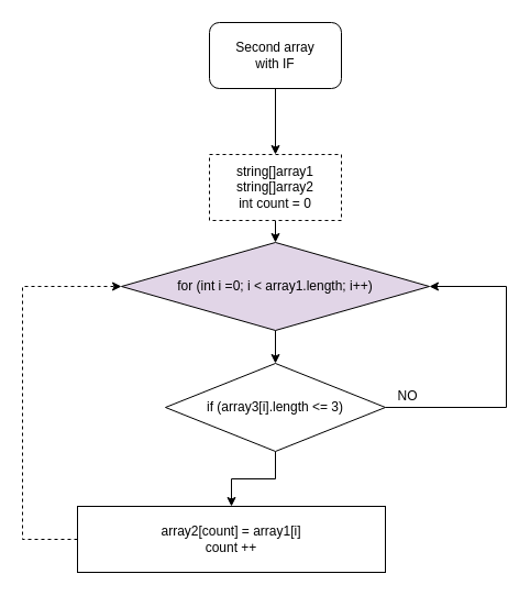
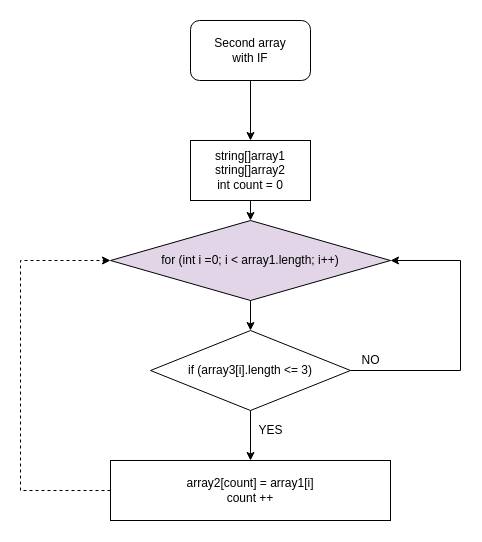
  <mxCell id="0" />
  <mxCell id="1" parent="0" />
  <mxCell id="2" style="edgeStyle=orthogonalEdgeStyle;rounded=0;orthogonalLoop=1;jettySize=auto;html=1;exitX=0.5;exitY=1;exitDx=0;exitDy=0;entryX=0.5;entryY=0;entryDx=0;entryDy=0;" edge="1" parent="1" source="3" target="5"><mxGeometry relative="1" as="geometry" /></mxCell>
  <mxCell id="3" value="Second array&lt;br&gt;with IF" style="rounded=1;whiteSpace=wrap;html=1;" vertex="1" parent="1"><mxGeometry x="190" y="20" width="120" height="60" as="geometry" /></mxCell>
  <mxCell id="4" style="edgeStyle=orthogonalEdgeStyle;rounded=0;orthogonalLoop=1;jettySize=auto;html=1;exitX=0.5;exitY=1;exitDx=0;exitDy=0;entryX=0.5;entryY=0;entryDx=0;entryDy=0;" edge="1" parent="1" source="5" target="7"><mxGeometry relative="1" as="geometry" /></mxCell>
- <mxCell id="5" value="string[]array1&lt;br&gt;string[]array2&lt;br&gt;int count = 0" style="rounded=0;whiteSpace=wrap;html=1;dashed=1;" vertex="1" parent="1"><mxGeometry x="190" y="140" width="120" height="60" as="geometry" /></mxCell>
+ <mxCell id="5" value="string[]array1&lt;br&gt;string[]array2&lt;br&gt;int count = 0" style="rounded=0;whiteSpace=wrap;html=1;" vertex="1" parent="1"><mxGeometry x="190" y="140" width="120" height="60" as="geometry" /></mxCell>
  <mxCell id="6" style="edgeStyle=orthogonalEdgeStyle;rounded=0;orthogonalLoop=1;jettySize=auto;html=1;exitX=0.5;exitY=1;exitDx=0;exitDy=0;entryX=0.5;entryY=0;entryDx=0;entryDy=0;" edge="1" parent="1" source="7" target="10"><mxGeometry relative="1" as="geometry" /></mxCell>
  <mxCell id="7" value="for (int i =0; i &amp;lt; array1.length; i++)" style="rhombus;whiteSpace=wrap;html=1;fillColor=#e1d5e7;" vertex="1" parent="1"><mxGeometry x="110" y="220" width="280" height="80" as="geometry" /></mxCell>
  <mxCell id="8" style="edgeStyle=orthogonalEdgeStyle;rounded=0;orthogonalLoop=1;jettySize=auto;html=1;exitX=0.5;exitY=1;exitDx=0;exitDy=0;entryX=0.5;entryY=0;entryDx=0;entryDy=0;" edge="1" parent="1" source="10" target="12"><mxGeometry relative="1" as="geometry" /></mxCell>
  <mxCell id="9" style="edgeStyle=orthogonalEdgeStyle;rounded=0;orthogonalLoop=1;jettySize=auto;html=1;exitX=1;exitY=0.5;exitDx=0;exitDy=0;entryX=1;entryY=0.5;entryDx=0;entryDy=0;" edge="1" parent="1" source="10" target="7"><mxGeometry relative="1" as="geometry"><Array as="points"><mxPoint x="460" y="370" /><mxPoint x="460" y="260" /></Array></mxGeometry></mxCell>
  <mxCell id="10" value="if (array3[i].length &amp;lt;= 3)" style="rhombus;whiteSpace=wrap;html=1;" vertex="1" parent="1"><mxGeometry x="150" y="330" width="200" height="80" as="geometry" /></mxCell>
  <mxCell id="11" style="edgeStyle=orthogonalEdgeStyle;rounded=0;orthogonalLoop=1;jettySize=auto;html=1;exitX=0;exitY=0.5;exitDx=0;exitDy=0;entryX=0;entryY=0.5;entryDx=0;entryDy=0;dashed=1;" edge="1" parent="1" source="12" target="7"><mxGeometry relative="1" as="geometry"><Array as="points"><mxPoint x="20" y="490" /><mxPoint x="20" y="260" /></Array></mxGeometry></mxCell>
- <mxCell id="12" value="array2[count] = array1[i]&lt;br&gt;count ++" style="rounded=0;whiteSpace=wrap;html=1;" vertex="1" parent="1"><mxGeometry x="70" y="460" width="280" height="60" as="geometry" /></mxCell>
+ <mxCell id="12" value="array2[count] = array1[i]&lt;br&gt;count ++" style="rounded=0;whiteSpace=wrap;html=1;" vertex="1" parent="1"><mxGeometry x="110" y="460" width="280" height="60" as="geometry" /></mxCell>
  <mxCell id="13" value="NO" style="text;html=1;align=center;verticalAlign=middle;resizable=0;points=[];autosize=1;strokeColor=none;fillColor=none;" vertex="1" parent="1"><mxGeometry x="350" y="345" width="40" height="30" as="geometry" /></mxCell>
+ <mxCell id="14" value="YES" style="text;html=1;align=center;verticalAlign=middle;resizable=0;points=[];autosize=1;strokeColor=none;fillColor=none;" vertex="1" parent="1"><mxGeometry x="245" y="415" width="50" height="30" as="geometry" /></mxCell>
